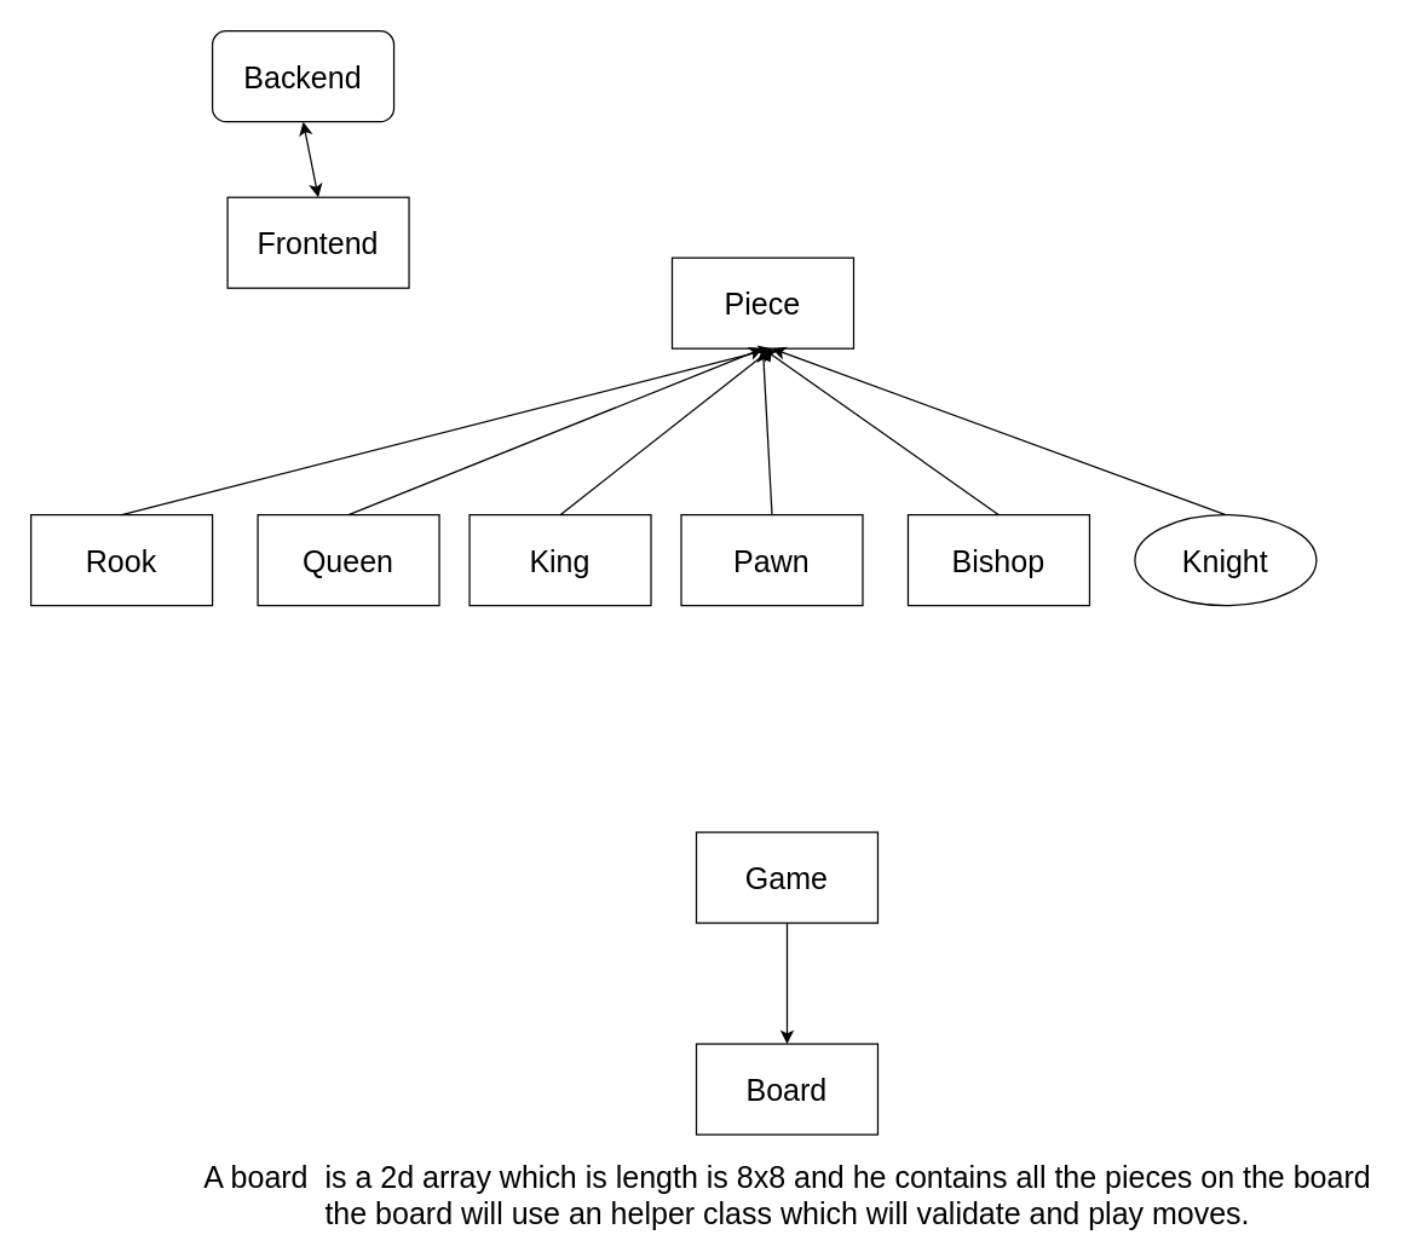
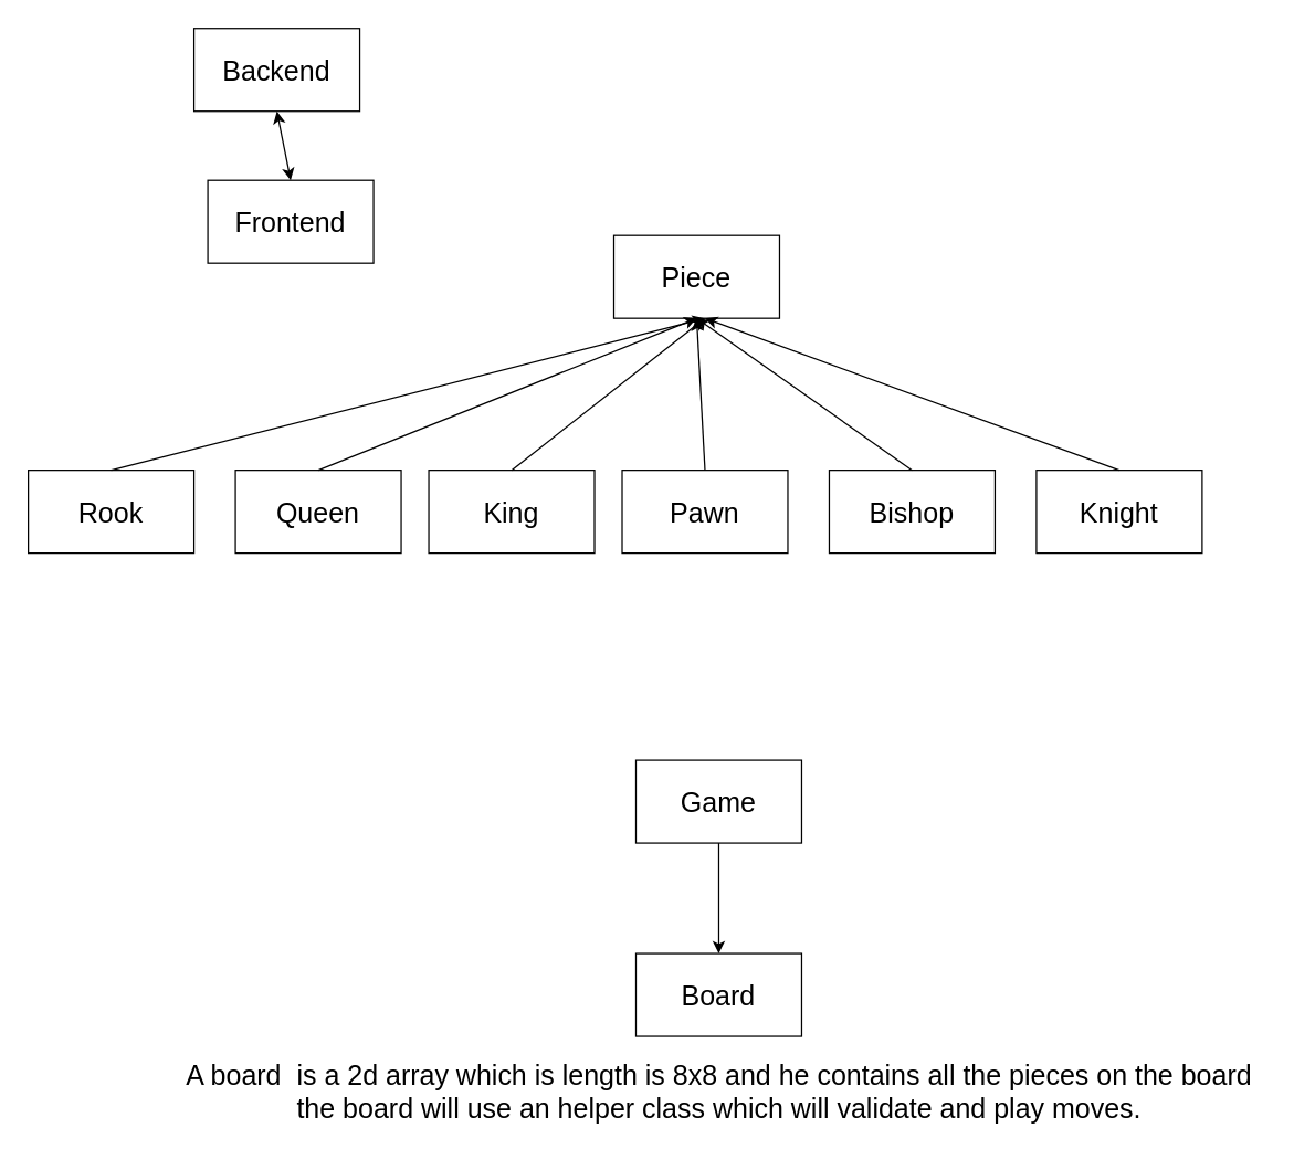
  <mxCell id="0" />
  <mxCell id="1" parent="0" />
  <mxCell id="2" value="&lt;font style=&quot;font-size: 20px&quot;&gt;Piece&lt;/font&gt;" style="rounded=0;whiteSpace=wrap;html=1;" vertex="1" parent="1"><mxGeometry x="444" y="170" width="120" height="60" as="geometry" /></mxCell>
- <mxCell id="3" value="&lt;font style=&quot;font-size: 20px&quot;&gt;Knight&lt;/font&gt;" style="ellipse;whiteSpace=wrap;html=1;" vertex="1" parent="1"><mxGeometry x="750" y="340" width="120" height="60" as="geometry" /></mxCell>
+ <mxCell id="3" value="&lt;font style=&quot;font-size: 20px&quot;&gt;Knight&lt;/font&gt;" style="rounded=0;whiteSpace=wrap;html=1;" vertex="1" parent="1"><mxGeometry x="750" y="340" width="120" height="60" as="geometry" /></mxCell>
  <mxCell id="4" value="&lt;font style=&quot;font-size: 20px&quot;&gt;Pawn&lt;/font&gt;" style="rounded=0;whiteSpace=wrap;html=1;" vertex="1" parent="1"><mxGeometry x="450" y="340" width="120" height="60" as="geometry" /></mxCell>
  <mxCell id="5" value="&lt;font style=&quot;font-size: 20px&quot;&gt;Bishop&lt;/font&gt;" style="rounded=0;whiteSpace=wrap;html=1;" vertex="1" parent="1"><mxGeometry x="600" y="340" width="120" height="60" as="geometry" /></mxCell>
  <mxCell id="6" value="&lt;font style=&quot;font-size: 20px&quot;&gt;King&lt;/font&gt;" style="rounded=0;whiteSpace=wrap;html=1;" vertex="1" parent="1"><mxGeometry x="310" y="340" width="120" height="60" as="geometry" /></mxCell>
  <mxCell id="7" value="&lt;font style=&quot;font-size: 20px&quot;&gt;Queen&lt;/font&gt;" style="rounded=0;whiteSpace=wrap;html=1;" vertex="1" parent="1"><mxGeometry x="170" y="340" width="120" height="60" as="geometry" /></mxCell>
  <mxCell id="8" value="&lt;font style=&quot;font-size: 20px&quot;&gt;Rook&lt;/font&gt;" style="rounded=0;whiteSpace=wrap;html=1;" vertex="1" parent="1"><mxGeometry x="20" y="340" width="120" height="60" as="geometry" /></mxCell>
  <mxCell id="9" value="" style="endArrow=classic;html=1;exitX=0.5;exitY=0;exitDx=0;exitDy=0;entryX=0.5;entryY=1;entryDx=0;entryDy=0;" edge="1" parent="1" source="4" target="2"><mxGeometry width="50" height="50" relative="1" as="geometry"><mxPoint x="490" y="320" as="sourcePoint" /><mxPoint x="540" y="270" as="targetPoint" /></mxGeometry></mxCell>
  <mxCell id="10" value="" style="endArrow=classic;html=1;exitX=0.5;exitY=0;exitDx=0;exitDy=0;" edge="1" parent="1" source="3"><mxGeometry width="50" height="50" relative="1" as="geometry"><mxPoint x="490" y="320" as="sourcePoint" /><mxPoint x="510" y="230" as="targetPoint" /></mxGeometry></mxCell>
  <mxCell id="11" value="" style="endArrow=classic;html=1;entryX=0.5;entryY=1;entryDx=0;entryDy=0;exitX=0.5;exitY=0;exitDx=0;exitDy=0;" edge="1" parent="1" source="7" target="2"><mxGeometry width="50" height="50" relative="1" as="geometry"><mxPoint x="370" y="290" as="sourcePoint" /><mxPoint x="420" y="240" as="targetPoint" /></mxGeometry></mxCell>
  <mxCell id="12" value="" style="endArrow=classic;html=1;exitX=0.5;exitY=0;exitDx=0;exitDy=0;" edge="1" parent="1" source="6"><mxGeometry width="50" height="50" relative="1" as="geometry"><mxPoint x="460" y="280" as="sourcePoint" /><mxPoint x="510" y="230" as="targetPoint" /></mxGeometry></mxCell>
  <mxCell id="13" value="" style="endArrow=classic;html=1;entryX=0.5;entryY=1;entryDx=0;entryDy=0;exitX=0.5;exitY=0;exitDx=0;exitDy=0;" edge="1" parent="1" source="5" target="2"><mxGeometry width="50" height="50" relative="1" as="geometry"><mxPoint x="490" y="320" as="sourcePoint" /><mxPoint x="540" y="270" as="targetPoint" /></mxGeometry></mxCell>
  <mxCell id="14" value="" style="endArrow=classic;html=1;exitX=0.5;exitY=0;exitDx=0;exitDy=0;" edge="1" parent="1" source="8"><mxGeometry width="50" height="50" relative="1" as="geometry"><mxPoint x="490" y="320" as="sourcePoint" /><mxPoint x="510" y="230" as="targetPoint" /></mxGeometry></mxCell>
  <mxCell id="15" value="&lt;font style=&quot;font-size: 20px&quot;&gt;Game&lt;/font&gt;" style="rounded=0;whiteSpace=wrap;html=1;" vertex="1" parent="1"><mxGeometry x="460" y="550" width="120" height="60" as="geometry" /></mxCell>
  <mxCell id="16" value="&lt;font style=&quot;font-size: 20px&quot;&gt;Board&lt;/font&gt;" style="rounded=0;whiteSpace=wrap;html=1;" vertex="1" parent="1"><mxGeometry x="460" y="690" width="120" height="60" as="geometry" /></mxCell>
  <mxCell id="17" value="" style="endArrow=classic;html=1;exitX=0.5;exitY=1;exitDx=0;exitDy=0;entryX=0.5;entryY=0;entryDx=0;entryDy=0;" edge="1" parent="1" source="15" target="16"><mxGeometry width="50" height="50" relative="1" as="geometry"><mxPoint x="490" y="740" as="sourcePoint" /><mxPoint x="540" y="690" as="targetPoint" /></mxGeometry></mxCell>
  <mxCell id="18" value="&lt;font style=&quot;font-size: 20px&quot;&gt;A board&amp;nbsp; is a 2d array which is length is 8x8 and he contains all the pieces on the board&lt;br&gt;the board will use an helper class which will validate and play moves.&lt;br&gt;&lt;/font&gt;" style="text;html=1;align=center;verticalAlign=middle;resizable=0;points=[];autosize=1;strokeColor=none;" vertex="1" parent="1"><mxGeometry x="125" y="770" width="790" height="40" as="geometry" /></mxCell>
- <mxCell id="19" value="&lt;font style=&quot;font-size: 20px&quot;&gt;Backend&lt;/font&gt;" style="whiteSpace=wrap;html=1;rounded=1;" vertex="1" parent="1"><mxGeometry x="140" y="20" width="120" height="60" as="geometry" /></mxCell>
+ <mxCell id="19" value="&lt;font style=&quot;font-size: 20px&quot;&gt;Backend&lt;/font&gt;" style="rounded=0;whiteSpace=wrap;html=1;" vertex="1" parent="1"><mxGeometry x="140" y="20" width="120" height="60" as="geometry" /></mxCell>
  <mxCell id="20" value="" style="endArrow=classic;startArrow=classic;html=1;entryX=0.5;entryY=1;entryDx=0;entryDy=0;exitX=0.5;exitY=0;exitDx=0;exitDy=0;" edge="1" parent="1" source="21" target="19"><mxGeometry width="50" height="50" relative="1" as="geometry"><mxPoint x="490" y="140" as="sourcePoint" /><mxPoint x="540" y="90" as="targetPoint" /></mxGeometry></mxCell>
  <mxCell id="21" value="&lt;font style=&quot;font-size: 20px&quot;&gt;Frontend&lt;/font&gt;" style="rounded=0;whiteSpace=wrap;html=1;" vertex="1" parent="1"><mxGeometry x="150" y="130" width="120" height="60" as="geometry" /></mxCell>
